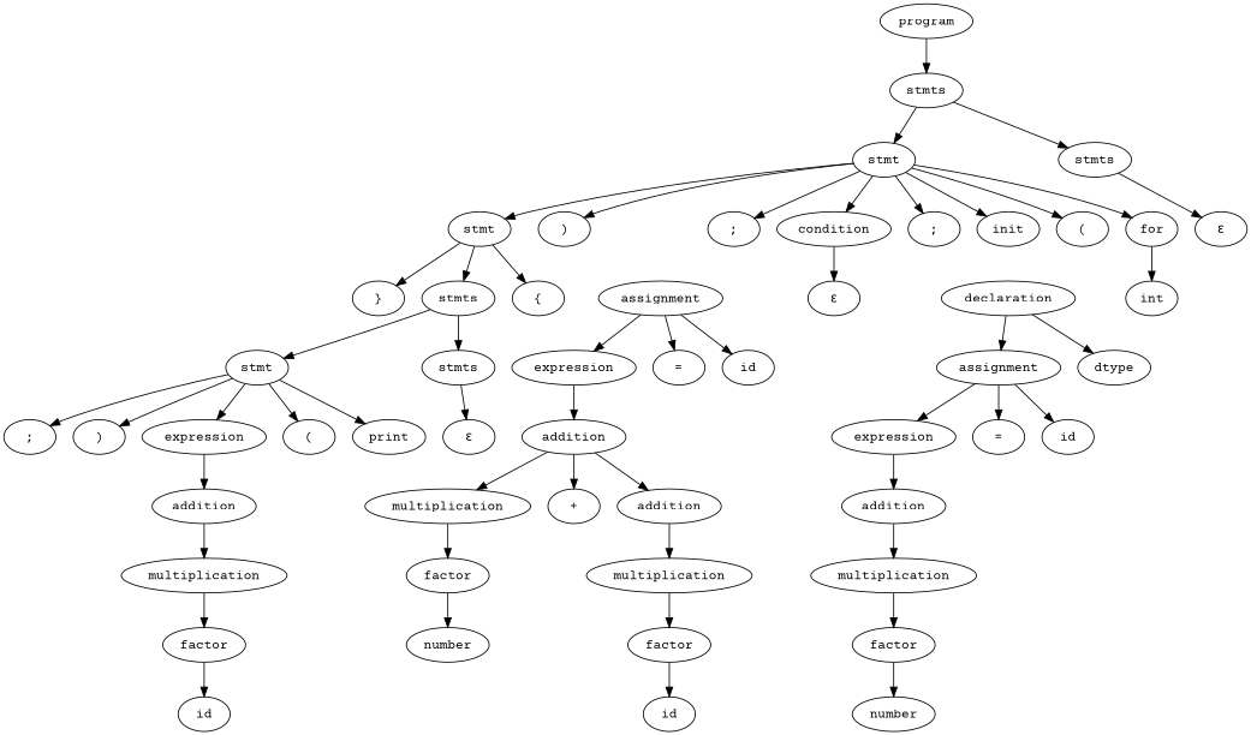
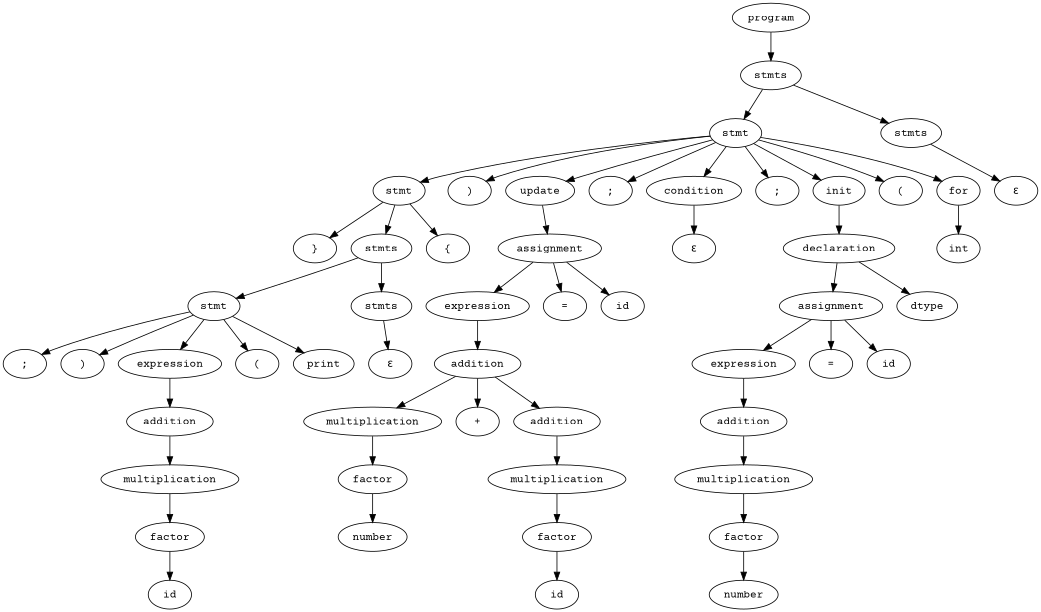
  digraph {
    fontname="Courier Prime"
    node [fontname="Courier Prime"]
    edge [fontname="Courier Prime"]
    n1 [label=program]
    n2 [label=stmts]
    n3 [label=stmt]
    n4 [label=stmts]
    n5 [label=stmt]
    n6 [label=")"]
+   n7 [label=update]
    n8 [label=";"]
    n9 [label=condition]
    n10 [label=";"]
    n11 [label=init]
    n12 [label="("]
    n13 [label=for]
    n14 [label="ε"]
    n15 [label="}"]
    n16 [label=stmts]
    n17 [label="{"]
    n18 [label=assignment]
    n19 [label="ε"]
    n20 [label=declaration]
    n21 [label=int]
    n22 [label=stmt]
    n23 [label=stmts]
    n24 [label=";"]
    n25 [label=")"]
    n26 [label=expression]
    n27 [label="("]
    n28 [label=print]
    n29 [label="ε"]
    n30 [label=addition]
    n31 [label=multiplication]
    n32 [label=factor]
    n33 [label=id]
    n34 [label=expression]
    n35 [label="="]
    n36 [label=id]
    n37 [label=addition]
    n38 [label=multiplication]
    n39 [label="+"]
    n40 [label=addition]
    n41 [label=factor]
    n42 [label=multiplication]
    n43 [label=number]
    n44 [label=factor]
    n45 [label=id]
    n46 [label=assignment]
    n47 [label=dtype]
    n48 [label=expression]
    n49 [label="="]
    n50 [label=id]
    n51 [label=addition]
    n52 [label=multiplication]
    n53 [label=factor]
    n54 [label=number]
    n1 -> n2
    n2 -> n3
    n2 -> n4
    n3 -> n5
    n3 -> n6
+   n3 -> n7
    n3 -> n8
    n3 -> n9
    n3 -> n10
    n3 -> n11
    n3 -> n12
    n3 -> n13
    n4 -> n14
    n5 -> n15
    n5 -> n16
    n5 -> n17
+   n7 -> n18
    n9 -> n19
+   n11 -> n20
    n13 -> n21
    n16 -> n22
    n16 -> n23
    n18 -> n34
    n18 -> n35
    n18 -> n36
    n20 -> n46
    n20 -> n47
    n22 -> n24
    n22 -> n25
    n22 -> n26
    n22 -> n27
    n22 -> n28
    n23 -> n29
    n26 -> n30
    n30 -> n31
    n31 -> n32
    n32 -> n33
    n34 -> n37
    n37 -> n38
    n37 -> n39
    n37 -> n40
    n38 -> n41
    n40 -> n42
    n41 -> n43
    n42 -> n44
    n44 -> n45
    n46 -> n48
    n46 -> n49
    n46 -> n50
    n48 -> n51
    n51 -> n52
    n52 -> n53
    n53 -> n54
  }
